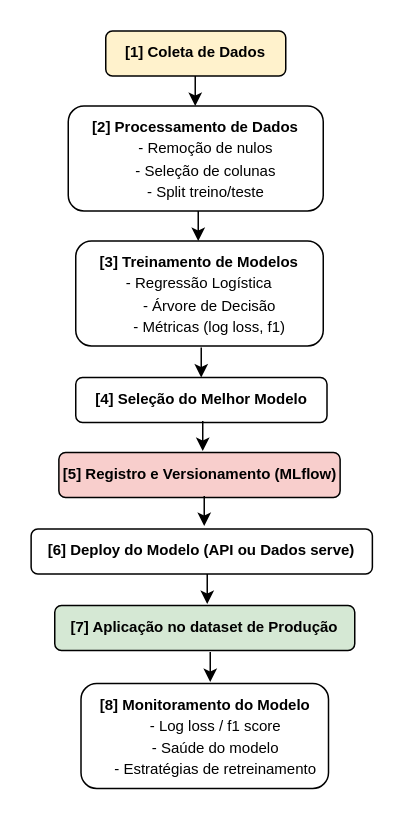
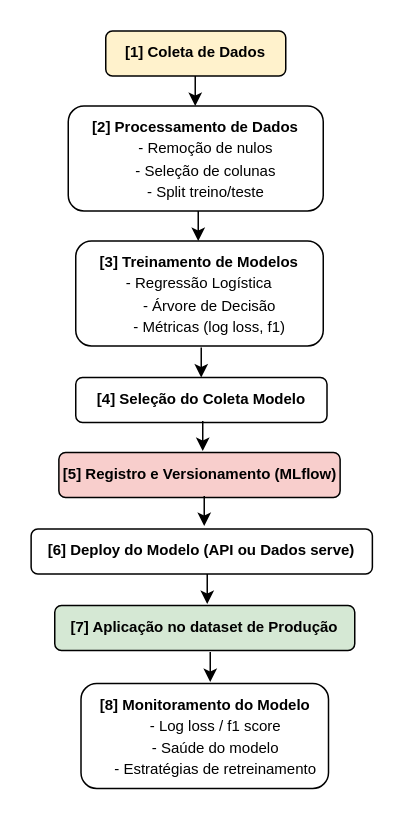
  <mxCell id="0" />
  <mxCell id="1" parent="0" />
  <mxCell id="2" value="&lt;div&gt;&lt;font style=&quot;font-size: 10px;&quot;&gt;&lt;b&gt;[1] Coleta de Dados&lt;/b&gt;&lt;/font&gt;&lt;/div&gt;&lt;div&gt;&lt;br&gt;&lt;/div&gt;" style="rounded=1;whiteSpace=wrap;html=1;fontSize=12;glass=0;strokeWidth=1;shadow=0;verticalAlign=top;fillColor=#fff2cc;" parent="1" vertex="1"><mxGeometry x="70" y="20" width="120" height="30" as="geometry" /></mxCell>
  <mxCell id="3" value="&lt;div style=&quot;&quot;&gt;&lt;b style=&quot;background-color: transparent; color: light-dark(rgb(0, 0, 0), rgb(255, 255, 255));&quot;&gt;&lt;font style=&quot;font-size: 10px;&quot;&gt;[2] Processamento de Dados&lt;/font&gt;&lt;/b&gt;&lt;/div&gt;&lt;div&gt;&lt;div style=&quot;&quot;&gt;&lt;font style=&quot;font-size: 10px;&quot;&gt;&amp;nbsp; &amp;nbsp; &amp;nbsp;- Remoção de nulos&lt;/font&gt;&lt;/div&gt;&lt;div&gt;&lt;font style=&quot;font-size: 10px;&quot;&gt;&amp;nbsp; &amp;nbsp; &amp;nbsp;- Seleção de colunas&lt;/font&gt;&lt;/div&gt;&lt;div&gt;&lt;font style=&quot;font-size: 10px;&quot;&gt;&amp;nbsp; &amp;nbsp; &amp;nbsp;- Split treino/teste&lt;/font&gt;&lt;/div&gt;&lt;/div&gt;" style="rounded=1;whiteSpace=wrap;html=1;fontSize=12;glass=0;strokeWidth=1;shadow=0;verticalAlign=top;align=center;" parent="1" vertex="1"><mxGeometry x="45" y="70" width="170" height="70" as="geometry" /></mxCell>
  <mxCell id="4" style="edgeStyle=orthogonalEdgeStyle;rounded=0;orthogonalLoop=1;jettySize=auto;html=1;exitX=0.5;exitY=1;exitDx=0;exitDy=0;" edge="1" parent="1"><mxGeometry relative="1" as="geometry"><mxPoint x="122.5" y="271" as="sourcePoint" /><mxPoint x="122.5" y="271" as="targetPoint" /></mxGeometry></mxCell>
  <mxCell id="5" value="&lt;div&gt;&lt;div style=&quot;&quot;&gt;&lt;span style=&quot;font-size: 10px;&quot;&gt;&lt;b&gt;[3] Treinamento de Modelos&lt;/b&gt;&lt;/span&gt;&lt;/div&gt;&lt;/div&gt;&lt;div&gt;&lt;div style=&quot;&quot;&gt;&lt;span style=&quot;font-size: 10px;&quot;&gt;- Regressão Logística&lt;/span&gt;&lt;/div&gt;&lt;div style=&quot;&quot;&gt;&lt;span style=&quot;font-size: 10px;&quot;&gt;&amp;nbsp; &amp;nbsp; &amp;nbsp;- Árvore de Decisão&lt;/span&gt;&lt;/div&gt;&lt;div style=&quot;&quot;&gt;&lt;span style=&quot;font-size: 10px;&quot;&gt;&amp;nbsp; &amp;nbsp; &amp;nbsp;- Métricas (log loss, f1)&lt;/span&gt;&lt;/div&gt;&lt;/div&gt;&lt;div&gt;&lt;br&gt;&lt;/div&gt;" style="rounded=1;whiteSpace=wrap;html=1;fontSize=12;glass=0;strokeWidth=1;shadow=0;align=center;verticalAlign=top;" vertex="1" parent="1"><mxGeometry x="50" y="160" width="165" height="70" as="geometry" /></mxCell>
- <mxCell id="6" value="&lt;div&gt;&lt;div&gt;&lt;span style=&quot;font-size: 10px;&quot;&gt;&lt;b&gt;[4] Seleção do Melhor Modelo&lt;/b&gt;&lt;/span&gt;&lt;/div&gt;&lt;/div&gt;&lt;div&gt;&lt;br&gt;&lt;/div&gt;" style="rounded=1;whiteSpace=wrap;html=1;fontSize=12;glass=0;strokeWidth=1;shadow=0;verticalAlign=top;" vertex="1" parent="1"><mxGeometry x="50" y="251" width="167.5" height="30" as="geometry" /></mxCell>
+ <mxCell id="6" value="&lt;div&gt;&lt;div&gt;&lt;span style=&quot;font-size: 10px;&quot;&gt;&lt;b&gt;[4] Seleção do Coleta Modelo&lt;/b&gt;&lt;/span&gt;&lt;/div&gt;&lt;/div&gt;&lt;div&gt;&lt;br&gt;&lt;/div&gt;" style="rounded=1;whiteSpace=wrap;html=1;fontSize=12;glass=0;strokeWidth=1;shadow=0;verticalAlign=top;" vertex="1" parent="1"><mxGeometry x="50" y="251" width="167.5" height="30" as="geometry" /></mxCell>
  <mxCell id="7" value="&lt;div&gt;&lt;div&gt;&lt;span style=&quot;font-size: 10px;&quot;&gt;&lt;b&gt;[5] Registro e Versionamento (MLflow)&lt;/b&gt;&lt;/span&gt;&lt;br&gt;&lt;/div&gt;&lt;/div&gt;" style="rounded=1;whiteSpace=wrap;html=1;fontSize=12;glass=0;strokeWidth=1;shadow=0;verticalAlign=top;fillColor=#f8cecc;" vertex="1" parent="1"><mxGeometry x="38.75" y="301" width="187.5" height="30" as="geometry" /></mxCell>
  <mxCell id="8" value="&lt;div&gt;&lt;div&gt;&lt;span style=&quot;font-size: 10px;&quot;&gt;&lt;b&gt;[6] Deploy do Modelo (API ou Dados serve)&lt;/b&gt;&lt;/span&gt;&lt;br&gt;&lt;/div&gt;&lt;/div&gt;" style="rounded=1;whiteSpace=wrap;html=1;fontSize=12;glass=0;strokeWidth=1;shadow=0;verticalAlign=top;" vertex="1" parent="1"><mxGeometry x="20.25" y="352" width="227.5" height="30" as="geometry" /></mxCell>
  <mxCell id="9" value="&lt;div&gt;&lt;div&gt;&lt;span style=&quot;font-size: 10px;&quot;&gt;&lt;b&gt;[7] Aplicação no dataset de Produção&lt;/b&gt;&lt;/span&gt;&lt;br&gt;&lt;/div&gt;&lt;/div&gt;" style="rounded=1;whiteSpace=wrap;html=1;fontSize=12;glass=0;strokeWidth=1;shadow=0;verticalAlign=top;fillColor=#d5e8d4;" vertex="1" parent="1"><mxGeometry x="36" y="403" width="200" height="30" as="geometry" /></mxCell>
  <mxCell id="10" value="&lt;div&gt;&lt;div style=&quot;&quot;&gt;&lt;div&gt;&lt;font style=&quot;font-size: 10px;&quot;&gt;&lt;b&gt;[8] Monitoramento do Modelo&lt;/b&gt;&lt;/font&gt;&lt;/div&gt;&lt;div&gt;&lt;font style=&quot;font-size: 10px;&quot;&gt;&amp;nbsp; &amp;nbsp; &amp;nbsp;- Log loss / f1 score&lt;/font&gt;&lt;/div&gt;&lt;div&gt;&lt;font style=&quot;font-size: 10px;&quot;&gt;&amp;nbsp; &amp;nbsp; &amp;nbsp;- Saúde do modelo&lt;/font&gt;&lt;/div&gt;&lt;div&gt;&lt;font style=&quot;font-size: 10px;&quot;&gt;&amp;nbsp; &amp;nbsp; &amp;nbsp;- Estratégias de retreinamento&lt;/font&gt;&lt;/div&gt;&lt;/div&gt;&lt;/div&gt;" style="rounded=1;whiteSpace=wrap;html=1;fontSize=12;glass=0;strokeWidth=1;shadow=0;align=center;verticalAlign=top;" vertex="1" parent="1"><mxGeometry x="53.5" y="455" width="165" height="70" as="geometry" /></mxCell>
  <mxCell id="11" value="" style="endArrow=classic;html=1;rounded=0;" edge="1" parent="1"><mxGeometry width="50" height="50" relative="1" as="geometry"><mxPoint x="129.66" y="50" as="sourcePoint" /><mxPoint x="129.66" y="70" as="targetPoint" /></mxGeometry></mxCell>
  <mxCell id="12" value="" style="endArrow=classic;html=1;rounded=0;" edge="1" parent="1"><mxGeometry width="50" height="50" relative="1" as="geometry"><mxPoint x="131.66" y="140" as="sourcePoint" /><mxPoint x="131.66" y="160" as="targetPoint" /></mxGeometry></mxCell>
  <mxCell id="13" value="" style="endArrow=classic;html=1;rounded=0;" edge="1" parent="1"><mxGeometry width="50" height="50" relative="1" as="geometry"><mxPoint x="133.66" y="231" as="sourcePoint" /><mxPoint x="133.66" y="251" as="targetPoint" /></mxGeometry></mxCell>
  <mxCell id="14" value="" style="endArrow=classic;html=1;rounded=0;" edge="1" parent="1"><mxGeometry width="50" height="50" relative="1" as="geometry"><mxPoint x="134.66" y="280" as="sourcePoint" /><mxPoint x="134.66" y="300" as="targetPoint" /></mxGeometry></mxCell>
  <mxCell id="15" value="" style="endArrow=classic;html=1;rounded=0;" edge="1" parent="1"><mxGeometry width="50" height="50" relative="1" as="geometry"><mxPoint x="135.66" y="330" as="sourcePoint" /><mxPoint x="135.66" y="350" as="targetPoint" /></mxGeometry></mxCell>
  <mxCell id="16" value="" style="endArrow=classic;html=1;rounded=0;" edge="1" parent="1"><mxGeometry width="50" height="50" relative="1" as="geometry"><mxPoint x="137.66" y="382" as="sourcePoint" /><mxPoint x="137.66" y="402" as="targetPoint" /></mxGeometry></mxCell>
  <mxCell id="17" value="" style="endArrow=classic;html=1;rounded=0;" edge="1" parent="1"><mxGeometry width="50" height="50" relative="1" as="geometry"><mxPoint x="139.66" y="434" as="sourcePoint" /><mxPoint x="139.66" y="454" as="targetPoint" /></mxGeometry></mxCell>
